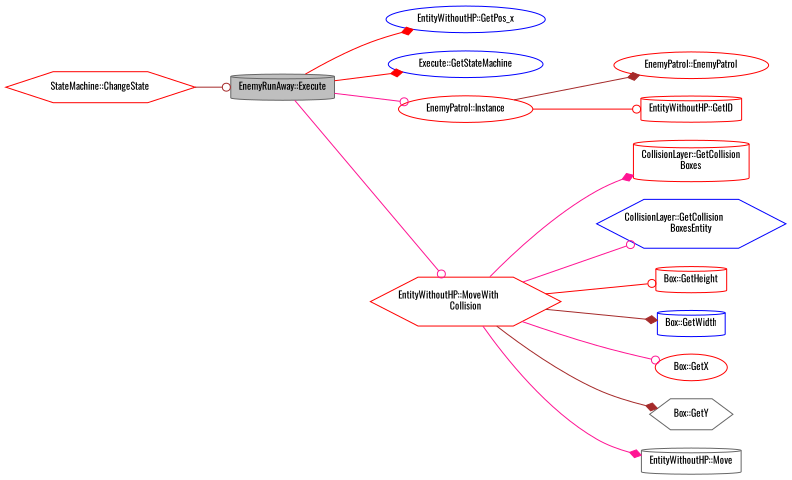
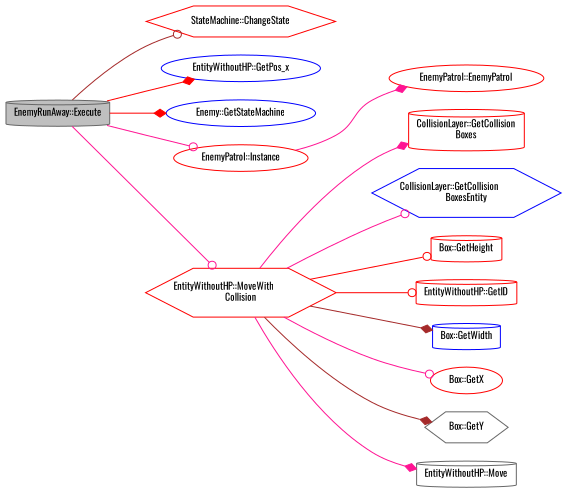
  digraph {
    fontname=Oswald
    rankdir=LR
    node [color=red fontname=Oswald fontsize=10 shape=cylinder]
    edge [arrowhead=odot color=deeppink fontname=Oswald fontsize=10 labelfontname=Helvetica labelfontsize=10 style=solid]
    n1 [color=gray40 fillcolor=grey75 fontcolor=black height=0.2 label="EnemyRunAway::Execute" style=filled width=0.4]
    n2 [height=0.2 label="StateMachine::ChangeState" shape=hexagon width=0.4]
    n3 [color=blue height=0.2 label="EntityWithoutHP::GetPos_x" shape=ellipse width=0.4]
-   n4 [color=blue height=0.2 label="Execute::GetStateMachine" shape=ellipse width=0.4]
+   n4 [color=blue height=0.2 label="Enemy::GetStateMachine" shape=ellipse width=0.4]
    n5 [height=0.2 label="EnemyPatrol::Instance" shape=ellipse width=0.4]
    n6 [height=0.2 label="EntityWithoutHP::MoveWith\lCollision" shape=hexagon width=0.4]
    n7 [height=0.2 label="EnemyPatrol::EnemyPatrol" shape=ellipse width=0.4]
    n8 [height=0.2 label="CollisionLayer::GetCollision\lBoxes" width=0.4]
    n9 [color=blue height=0.2 label="CollisionLayer::GetCollision\lBoxesEntity" shape=hexagon width=0.4]
    n10 [height=0.2 label="Box::GetHeight" width=0.4]
    n11 [height=0.2 label="EntityWithoutHP::GetID" width=0.4]
    n12 [color=blue height=0.2 label="Box::GetWidth" width=0.4]
    n13 [height=0.2 label="Box::GetX" shape=ellipse width=0.4]
    n14 [color=gray40 height=0.2 label="Box::GetY" shape=hexagon width=0.4]
    n15 [color=gray40 height=0.2 label="EntityWithoutHP::Move" width=0.4]
-   n2 -> n1 [color=brown]
+   n1 -> n2 [color=brown]
    n1 -> n3 [arrowhead=diamond color=red]
    n1 -> n4 [arrowhead=diamond color=red]
    n1 -> n5
    n1 -> n6
-   n5 -> n7 [arrowhead=diamond color=brown]
+   n5 -> n7 [arrowhead=diamond]
    n6 -> n8 [arrowhead=diamond]
    n6 -> n9
    n6 -> n10 [color=red]
-   n5 -> n11 [color=red]
+   n6 -> n11 [color=red]
    n6 -> n12 [arrowhead=diamond color=brown]
    n6 -> n13
    n6 -> n14 [arrowhead=diamond color=brown]
    n6 -> n15 [arrowhead=diamond]
  }
